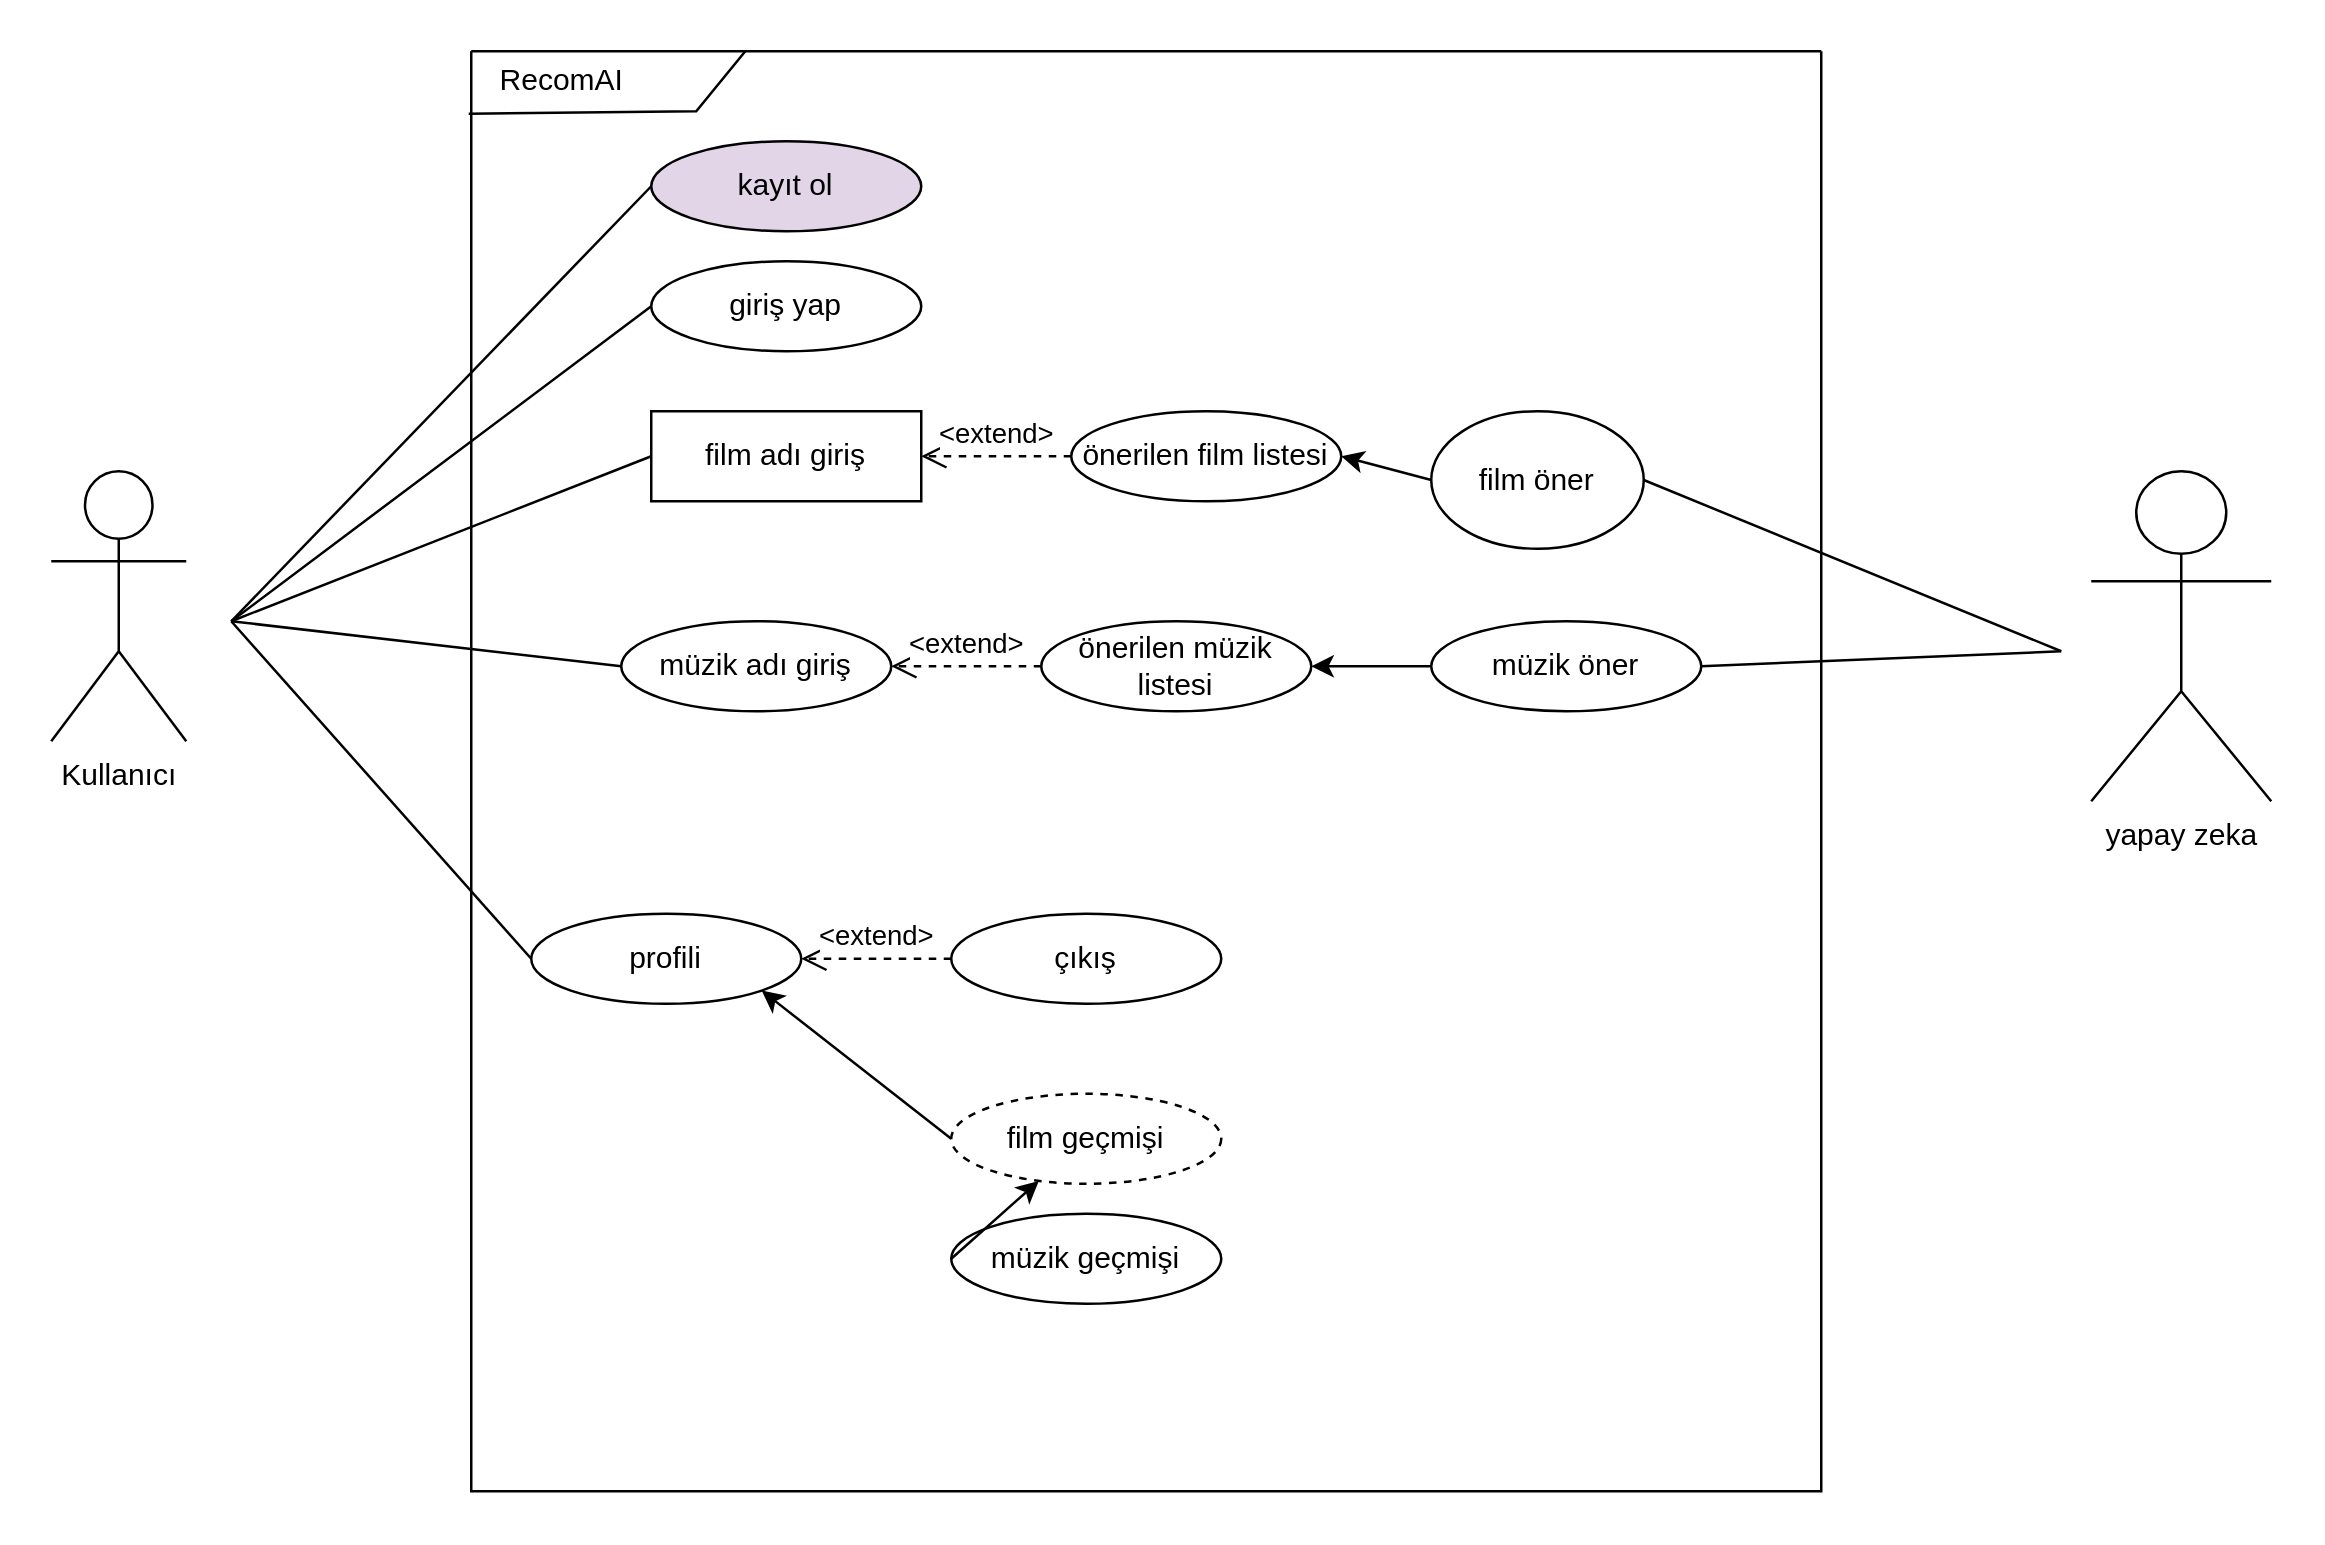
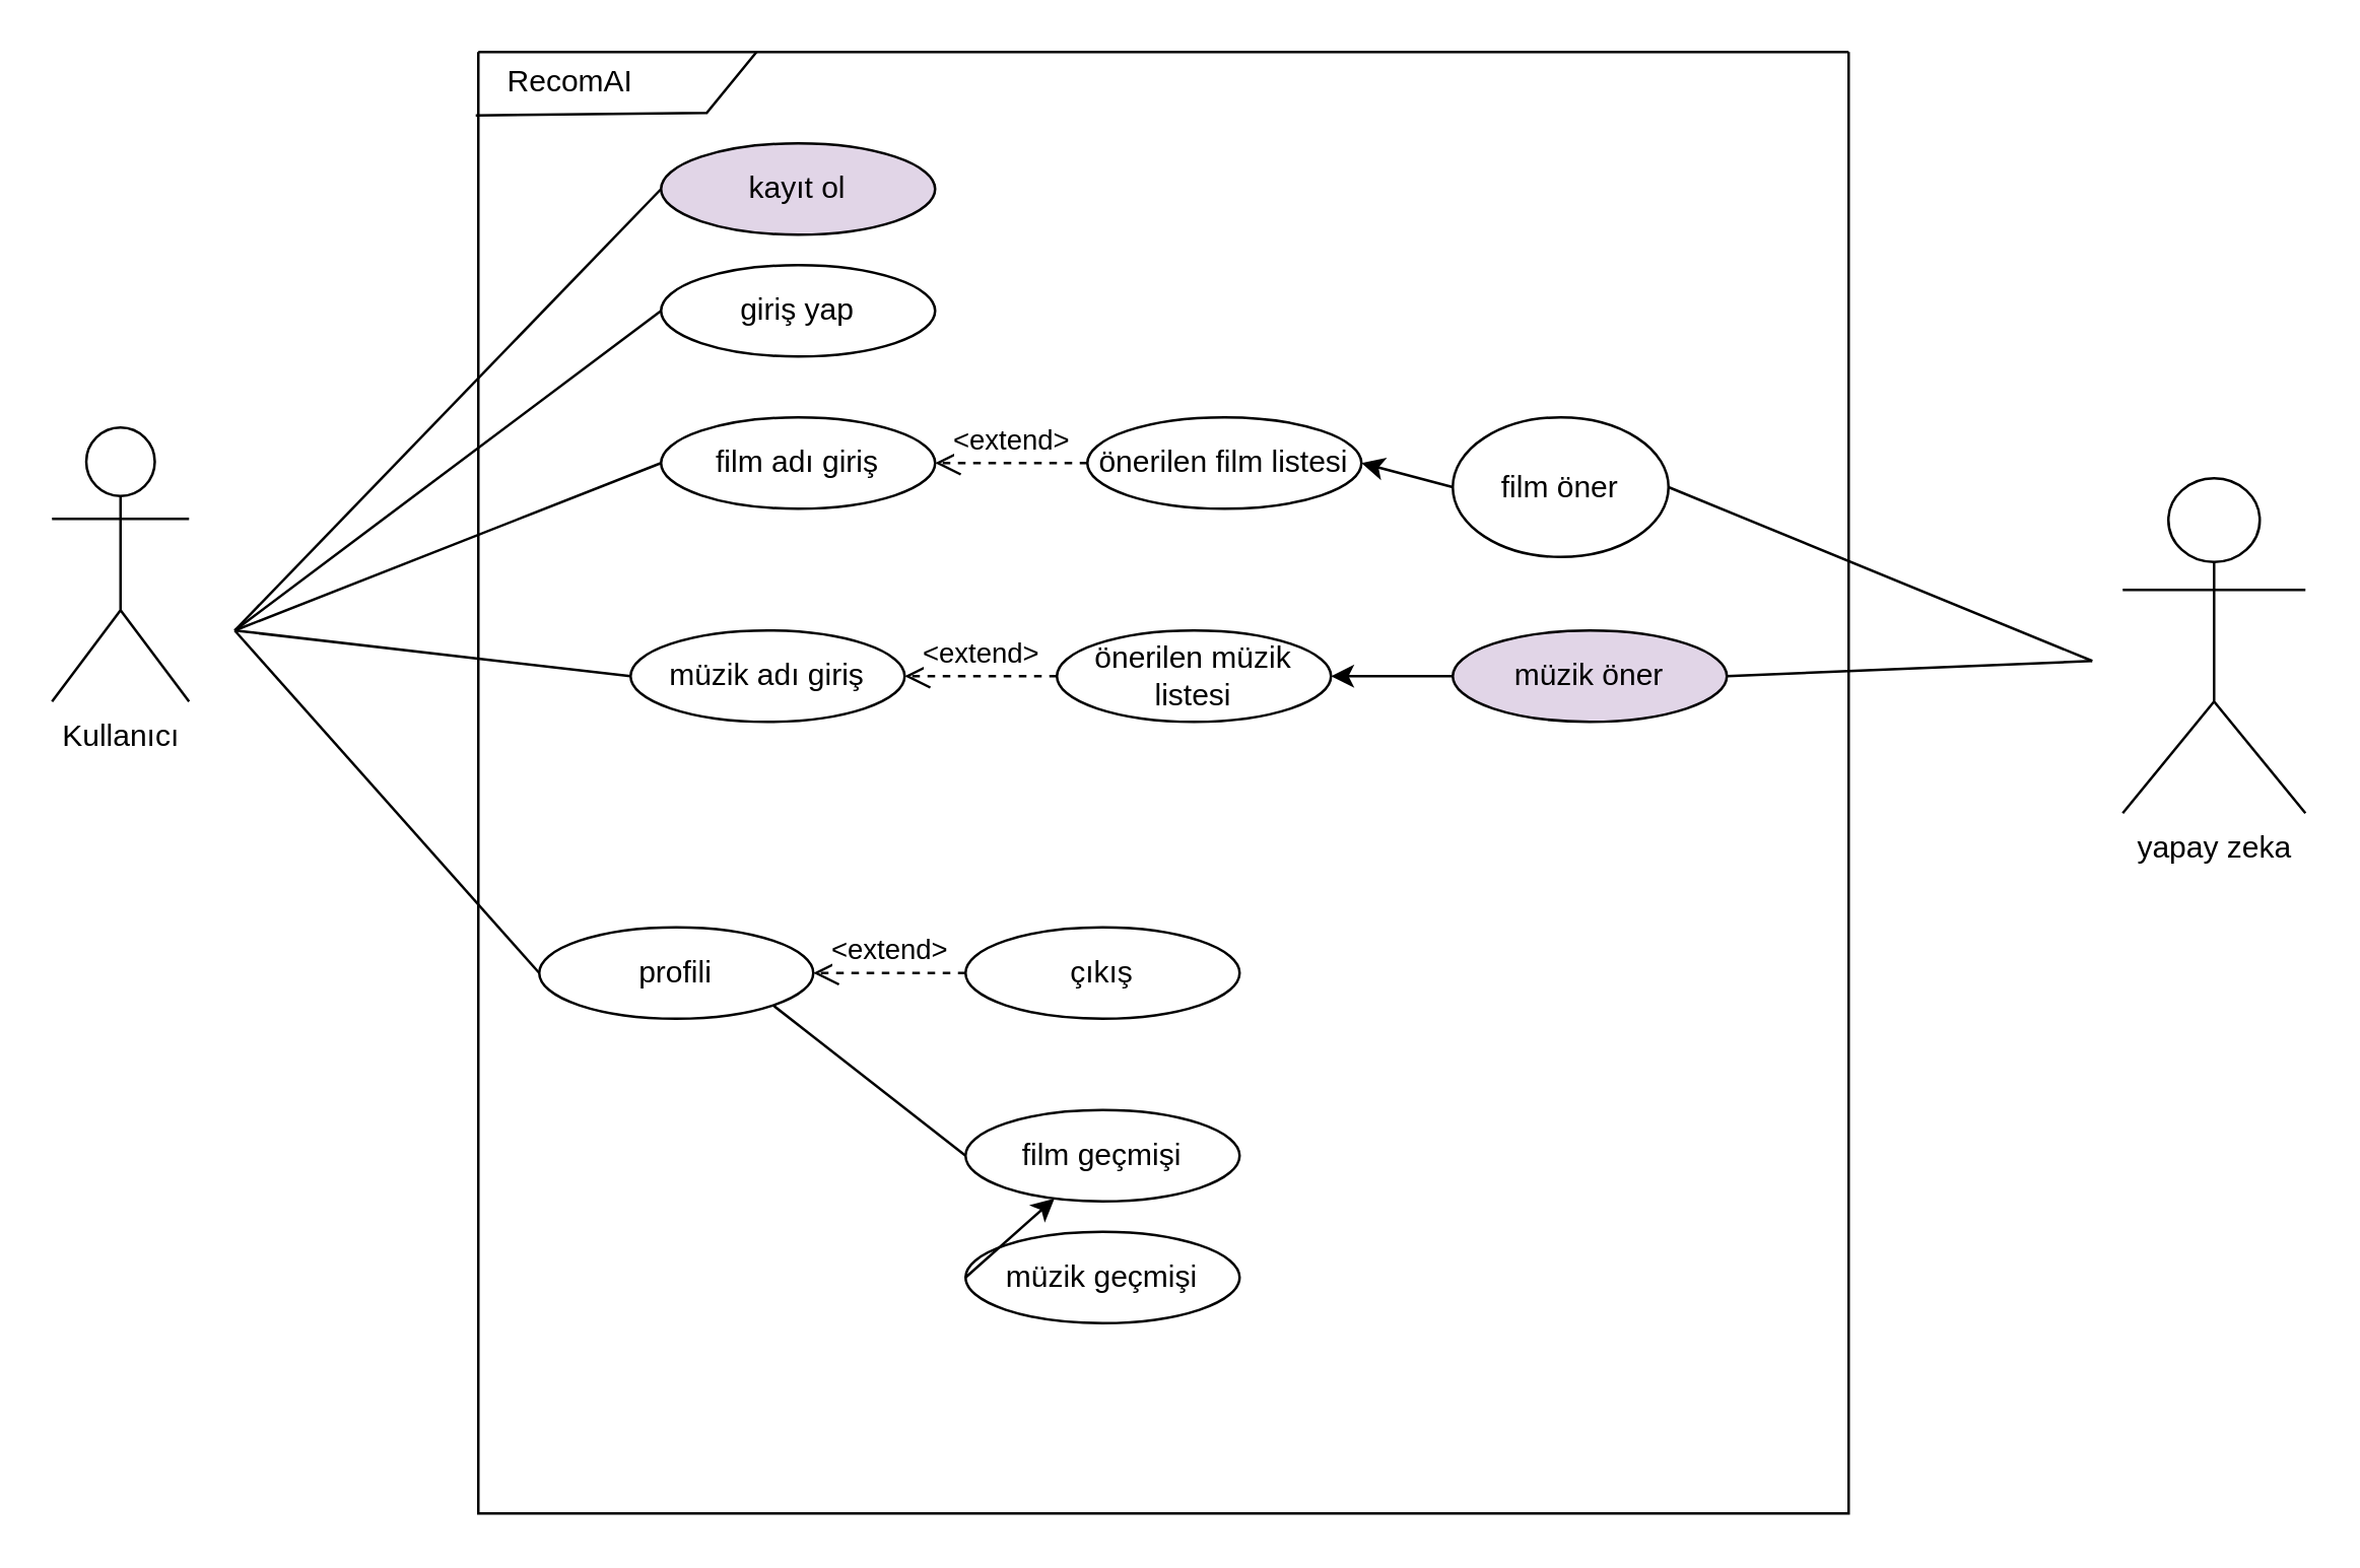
  <mxCell id="0" />
  <mxCell id="1" parent="0" />
- <mxCell id="2" value="Kullanıcı&lt;div&gt;&lt;br&gt;&lt;/div&gt;" style="shape=umlActor;verticalLabelPosition=bottom;verticalAlign=top;html=1;outlineConnect=0;" vertex="1" parent="1"><mxGeometry x="20" y="188" width="54" height="108" as="geometry" /></mxCell>
+ <mxCell id="2" value="Kullanıcı&lt;div&gt;&lt;br&gt;&lt;/div&gt;" style="shape=umlActor;verticalLabelPosition=bottom;verticalAlign=top;html=1;outlineConnect=0;" vertex="1" parent="1"><mxGeometry x="20" y="168" width="54" height="108" as="geometry" /></mxCell>
  <mxCell id="3" value="" style="swimlane;startSize=0;" vertex="1" parent="1"><mxGeometry x="188" y="20" width="540" height="576" as="geometry" /></mxCell>
  <mxCell id="4" value="RecomAI" style="text;html=1;align=center;verticalAlign=middle;resizable=0;points=[];autosize=1;strokeColor=none;fillColor=none;" vertex="1" parent="3"><mxGeometry width="72" height="24" as="geometry" /></mxCell>
  <mxCell id="5" value="" style="endArrow=none;html=1;rounded=0;entryX=-0.014;entryY=1.042;entryDx=0;entryDy=0;entryPerimeter=0;exitX=0.203;exitY=0;exitDx=0;exitDy=0;exitPerimeter=0;" edge="1" parent="3" source="3" target="4"><mxGeometry width="50" height="50" relative="1" as="geometry"><mxPoint x="120" y="278" as="sourcePoint" /><mxPoint x="170" y="228" as="targetPoint" /><Array as="points"><mxPoint x="90" y="24" /></Array></mxGeometry></mxCell>
  <mxCell id="6" value="kayıt ol" style="ellipse;whiteSpace=wrap;html=1;fillColor=#e1d5e7;" vertex="1" parent="3"><mxGeometry x="72" y="36" width="108" height="36" as="geometry" /></mxCell>
  <mxCell id="7" value="giriş yap" style="ellipse;whiteSpace=wrap;html=1;" vertex="1" parent="3"><mxGeometry x="72" y="84" width="108" height="36" as="geometry" /></mxCell>
- <mxCell id="8" value="film adı giriş" style="whiteSpace=wrap;html=1;rounded=0;" vertex="1" parent="3"><mxGeometry x="72" y="144" width="108" height="36" as="geometry" /></mxCell>
+ <mxCell id="8" value="film adı giriş" style="ellipse;whiteSpace=wrap;html=1;" vertex="1" parent="3"><mxGeometry x="72" y="144" width="108" height="36" as="geometry" /></mxCell>
  <mxCell id="9" value="müzik adı giriş" style="ellipse;whiteSpace=wrap;html=1;" vertex="1" parent="3"><mxGeometry x="60" y="228" width="108" height="36" as="geometry" /></mxCell>
  <mxCell id="10" value="önerilen film listesi" style="ellipse;whiteSpace=wrap;html=1;" vertex="1" parent="3"><mxGeometry x="240" y="144" width="108" height="36" as="geometry" /></mxCell>
  <mxCell id="11" value="önerilen müzik listesi" style="ellipse;whiteSpace=wrap;html=1;" vertex="1" parent="3"><mxGeometry x="228" y="228" width="108" height="36" as="geometry" /></mxCell>
  <mxCell id="12" value="&amp;lt;extend&amp;gt;" style="html=1;verticalAlign=bottom;endArrow=open;dashed=1;endSize=8;curved=0;rounded=0;exitX=0;exitY=0.5;exitDx=0;exitDy=0;entryX=1;entryY=0.5;entryDx=0;entryDy=0;" edge="1" parent="3" source="11" target="9"><mxGeometry relative="1" as="geometry"><mxPoint x="164" y="252" as="sourcePoint" /><mxPoint x="168" y="252" as="targetPoint" /></mxGeometry></mxCell>
  <mxCell id="13" value="&amp;lt;extend&amp;gt;" style="html=1;verticalAlign=bottom;endArrow=open;dashed=1;endSize=8;curved=0;rounded=0;exitX=0;exitY=0.5;exitDx=0;exitDy=0;entryX=1;entryY=0.5;entryDx=0;entryDy=0;" edge="1" parent="3" source="10" target="8"><mxGeometry relative="1" as="geometry"><mxPoint x="252" y="222" as="sourcePoint" /><mxPoint x="192" y="222" as="targetPoint" /></mxGeometry></mxCell>
  <mxCell id="14" value="profili" style="ellipse;whiteSpace=wrap;html=1;" vertex="1" parent="3"><mxGeometry x="24" y="345" width="108" height="36" as="geometry" /></mxCell>
  <mxCell id="15" value="çıkış" style="ellipse;whiteSpace=wrap;html=1;" vertex="1" parent="3"><mxGeometry x="192" y="345" width="108" height="36" as="geometry" /></mxCell>
  <mxCell id="16" value="&amp;lt;extend&amp;gt;" style="html=1;verticalAlign=bottom;endArrow=open;dashed=1;endSize=8;curved=0;rounded=0;exitX=0;exitY=0.5;exitDx=0;exitDy=0;" edge="1" parent="3" source="15"><mxGeometry relative="1" as="geometry"><mxPoint x="156" y="363" as="sourcePoint" /><mxPoint x="132" y="363" as="targetPoint" /></mxGeometry></mxCell>
- <mxCell id="17" value="film geçmişi" style="ellipse;whiteSpace=wrap;html=1;dashed=1;" vertex="1" parent="3"><mxGeometry x="192" y="417" width="108" height="36" as="geometry" /></mxCell>
+ <mxCell id="17" value="film geçmişi" style="ellipse;whiteSpace=wrap;html=1;" vertex="1" parent="3"><mxGeometry x="192" y="417" width="108" height="36" as="geometry" /></mxCell>
  <mxCell id="18" value="müzik geçmişi" style="ellipse;whiteSpace=wrap;html=1;" vertex="1" parent="3"><mxGeometry x="192" y="465" width="108" height="36" as="geometry" /></mxCell>
- <mxCell id="19" value="" style="endArrow=classic;html=1;rounded=0;exitX=0;exitY=0.5;exitDx=0;exitDy=0;entryX=1;entryY=1;entryDx=0;entryDy=0;" edge="1" parent="3" source="17" target="14"><mxGeometry width="50" height="50" relative="1" as="geometry"><mxPoint x="276" y="335" as="sourcePoint" /><mxPoint x="326" y="285" as="targetPoint" /></mxGeometry></mxCell>
+ <mxCell id="19" value="" style="endArrow=none;html=1;rounded=0;exitX=0;exitY=0.5;exitDx=0;exitDy=0;entryX=1;entryY=1;entryDx=0;entryDy=0;" edge="1" parent="3" source="17" target="14"><mxGeometry width="50" height="50" relative="1" as="geometry"><mxPoint x="276" y="335" as="sourcePoint" /><mxPoint x="326" y="285" as="targetPoint" /></mxGeometry></mxCell>
  <mxCell id="20" value="" style="endArrow=classic;html=1;rounded=0;exitX=0;exitY=0.5;exitDx=0;exitDy=0;" edge="1" parent="3" source="18" target="17"><mxGeometry width="50" height="50" relative="1" as="geometry"><mxPoint x="276" y="335" as="sourcePoint" /><mxPoint x="326" y="285" as="targetPoint" /></mxGeometry></mxCell>
  <mxCell id="21" value="film öner" style="ellipse;whiteSpace=wrap;html=1;" vertex="1" parent="3"><mxGeometry x="384" y="144" width="85" height="55" as="geometry" /></mxCell>
- <mxCell id="22" value="müzik öner" style="ellipse;whiteSpace=wrap;html=1;" vertex="1" parent="3"><mxGeometry x="384" y="228" width="108" height="36" as="geometry" /></mxCell>
+ <mxCell id="22" value="müzik öner" style="ellipse;whiteSpace=wrap;html=1;fillColor=#e1d5e7;" vertex="1" parent="3"><mxGeometry x="384" y="228" width="108" height="36" as="geometry" /></mxCell>
  <mxCell id="23" value="" style="endArrow=classic;html=1;rounded=0;exitX=0;exitY=0.5;exitDx=0;exitDy=0;entryX=1;entryY=0.5;entryDx=0;entryDy=0;" edge="1" parent="3" source="21" target="10"><mxGeometry width="50" height="50" relative="1" as="geometry"><mxPoint x="300" y="302" as="sourcePoint" /><mxPoint x="350" y="252" as="targetPoint" /></mxGeometry></mxCell>
  <mxCell id="24" value="" style="endArrow=classic;html=1;rounded=0;exitX=0;exitY=0.5;exitDx=0;exitDy=0;entryX=1;entryY=0.5;entryDx=0;entryDy=0;" edge="1" parent="3" source="22" target="11"><mxGeometry width="50" height="50" relative="1" as="geometry"><mxPoint x="300" y="302" as="sourcePoint" /><mxPoint x="350" y="252" as="targetPoint" /></mxGeometry></mxCell>
  <mxCell id="25" value="" style="endArrow=none;html=1;rounded=0;exitX=0;exitY=0.5;exitDx=0;exitDy=0;" edge="1" parent="1" source="14"><mxGeometry width="50" height="50" relative="1" as="geometry"><mxPoint x="284" y="250" as="sourcePoint" /><mxPoint x="92" y="248" as="targetPoint" /></mxGeometry></mxCell>
  <mxCell id="26" value="" style="endArrow=none;html=1;rounded=0;exitX=0;exitY=0.5;exitDx=0;exitDy=0;" edge="1" parent="1" source="9"><mxGeometry width="50" height="50" relative="1" as="geometry"><mxPoint x="284" y="250" as="sourcePoint" /><mxPoint x="92" y="248" as="targetPoint" /></mxGeometry></mxCell>
  <mxCell id="27" value="" style="endArrow=none;html=1;rounded=0;entryX=0;entryY=0.5;entryDx=0;entryDy=0;" edge="1" parent="1" target="8"><mxGeometry width="50" height="50" relative="1" as="geometry"><mxPoint x="92" y="248" as="sourcePoint" /><mxPoint x="334" y="200" as="targetPoint" /></mxGeometry></mxCell>
  <mxCell id="28" value="" style="endArrow=none;html=1;rounded=0;entryX=0;entryY=0.5;entryDx=0;entryDy=0;" edge="1" parent="1" target="7"><mxGeometry width="50" height="50" relative="1" as="geometry"><mxPoint x="92" y="248" as="sourcePoint" /><mxPoint x="334" y="200" as="targetPoint" /></mxGeometry></mxCell>
  <mxCell id="29" value="" style="endArrow=none;html=1;rounded=0;entryX=0;entryY=0.5;entryDx=0;entryDy=0;" edge="1" parent="1" target="6"><mxGeometry width="50" height="50" relative="1" as="geometry"><mxPoint x="92" y="248" as="sourcePoint" /><mxPoint x="334" y="200" as="targetPoint" /></mxGeometry></mxCell>
  <mxCell id="30" value="yapay zeka&lt;div&gt;&lt;br&gt;&lt;/div&gt;" style="shape=umlActor;verticalLabelPosition=bottom;verticalAlign=top;html=1;" vertex="1" parent="1"><mxGeometry x="836" y="188" width="72" height="132" as="geometry" /></mxCell>
  <mxCell id="31" value="" style="endArrow=none;html=1;rounded=0;exitX=1;exitY=0.5;exitDx=0;exitDy=0;" edge="1" parent="1" source="21"><mxGeometry width="50" height="50" relative="1" as="geometry"><mxPoint x="488" y="322" as="sourcePoint" /><mxPoint x="824" y="260" as="targetPoint" /></mxGeometry></mxCell>
  <mxCell id="32" value="" style="endArrow=none;html=1;rounded=0;exitX=1;exitY=0.5;exitDx=0;exitDy=0;" edge="1" parent="1" source="22"><mxGeometry width="50" height="50" relative="1" as="geometry"><mxPoint x="488" y="322" as="sourcePoint" /><mxPoint x="824" y="260" as="targetPoint" /></mxGeometry></mxCell>
